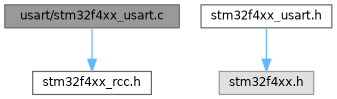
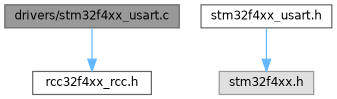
  digraph {
    node [color=grey40 fillcolor=white fontname=Helvetica fontsize=10 shape=box style=filled]
    edge [color=steelblue1 fontname=Helvetica fontsize=10 labelfontname=Helvetica labelfontsize=10 style=solid]
-   n1 [color=gray40 fillcolor=grey60 fontcolor=black height=0.2 label="usart/stm32f4xx_usart.c" width=0.4]
-   n2 [height=0.2 label="stm32f4xx_rcc.h" width=0.4]
+   n1 [color=gray40 fillcolor=grey60 fontcolor=black height=0.2 label="drivers/stm32f4xx_usart.c" width=0.4]
+   n2 [height=0.2 label="rcc32f4xx_rcc.h" width=0.4]
    n3 [height=0.2 label="stm32f4xx_usart.h" width=0.4]
    n4 [color=grey60 fillcolor="#E0E0E0" height=0.2 label="stm32f4xx.h" width=0.4]
    n1 -> n2
    n3 -> n4
  }
